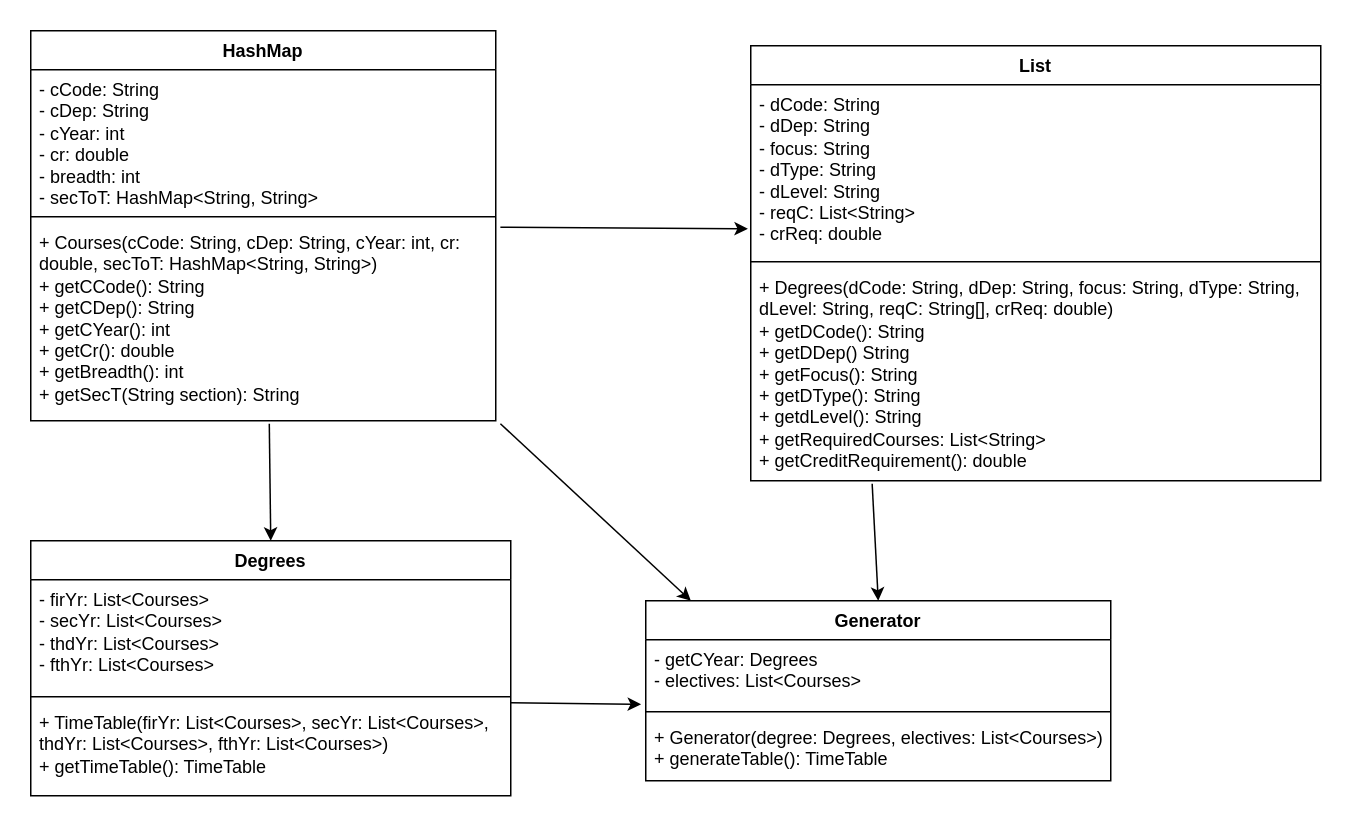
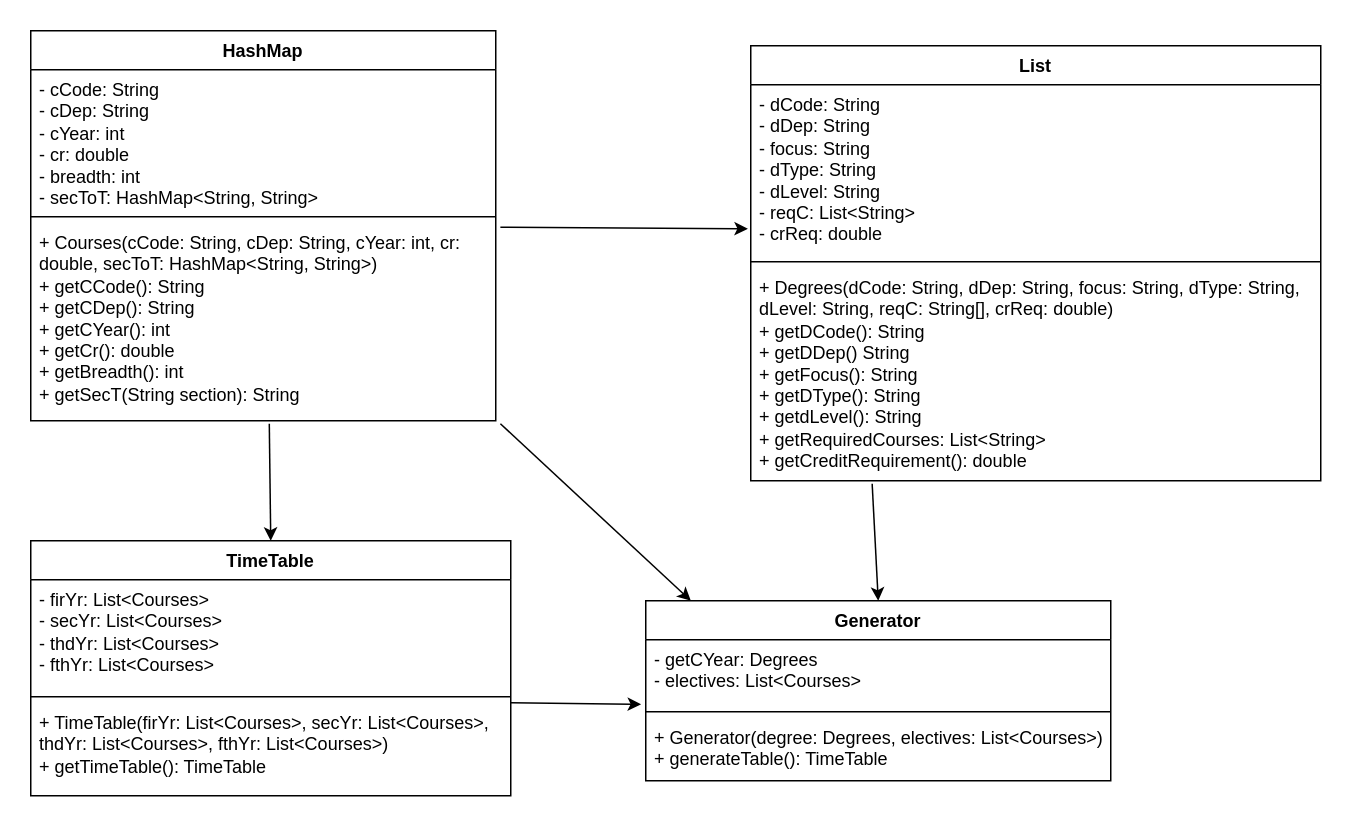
  <mxCell id="0" />
  <mxCell id="1" parent="0" />
  <mxCell id="2" value="HashMap" style="swimlane;fontStyle=1;align=center;verticalAlign=top;childLayout=stackLayout;horizontal=1;startSize=26;horizontalStack=0;resizeParent=1;resizeParentMax=0;resizeLast=0;collapsible=1;marginBottom=0;whiteSpace=wrap;html=1;" parent="1" vertex="1"><mxGeometry x="20" y="20" width="310" height="260" as="geometry" /></mxCell>
  <mxCell id="3" value="- cCode: String&lt;div&gt;- cDep: String&lt;/div&gt;&lt;div&gt;- cYear: int&lt;/div&gt;&lt;div&gt;- cr: double&lt;/div&gt;&lt;div&gt;- breadth: int&lt;/div&gt;&lt;div&gt;- secToT: HashMap&amp;lt;String, String&amp;gt;&lt;/div&gt;" style="text;strokeColor=none;fillColor=none;align=left;verticalAlign=top;spacingLeft=4;spacingRight=4;overflow=hidden;rotatable=0;points=[[0,0.5],[1,0.5]];portConstraint=eastwest;whiteSpace=wrap;html=1;" parent="2" vertex="1"><mxGeometry y="26" width="310" height="94" as="geometry" /></mxCell>
  <mxCell id="4" value="" style="line;strokeWidth=1;fillColor=none;align=left;verticalAlign=middle;spacingTop=-1;spacingLeft=3;spacingRight=3;rotatable=0;labelPosition=right;points=[];portConstraint=eastwest;strokeColor=inherit;" parent="2" vertex="1"><mxGeometry y="120" width="310" height="8" as="geometry" /></mxCell>
  <mxCell id="5" value="&lt;div&gt;+ Courses(cCode: String, cDep: String, cYear: int, cr: double, secToT: HashMap&amp;lt;String, String&amp;gt;)&lt;/div&gt;+ getCCode(): String&lt;div&gt;+ getCDep(): String&lt;/div&gt;&lt;div&gt;+ getCYear(): int&lt;/div&gt;&lt;div&gt;+ getCr(): double&lt;/div&gt;&lt;div&gt;+ getBreadth(): int&lt;/div&gt;&lt;div&gt;+ getSecT(String section): String&lt;/div&gt;" style="text;strokeColor=none;fillColor=none;align=left;verticalAlign=top;spacingLeft=4;spacingRight=4;overflow=hidden;rotatable=0;points=[[0,0.5],[1,0.5]];portConstraint=eastwest;whiteSpace=wrap;html=1;" parent="2" vertex="1"><mxGeometry y="128" width="310" height="132" as="geometry" /></mxCell>
  <mxCell id="6" value="List" style="swimlane;fontStyle=1;align=center;verticalAlign=top;childLayout=stackLayout;horizontal=1;startSize=26;horizontalStack=0;resizeParent=1;resizeParentMax=0;resizeLast=0;collapsible=1;marginBottom=0;whiteSpace=wrap;html=1;" parent="1" vertex="1"><mxGeometry x="500" y="30" width="380" height="290" as="geometry" /></mxCell>
  <mxCell id="7" value="- dCode: String&lt;div&gt;- dDep: String&lt;/div&gt;&lt;div&gt;- focus: String&lt;/div&gt;&lt;div&gt;- dType: String&lt;/div&gt;&lt;div&gt;- dLevel: String&lt;/div&gt;&lt;div&gt;- reqC: List&amp;lt;String&amp;gt;&lt;/div&gt;&lt;div&gt;- crReq: double&lt;/div&gt;&lt;div&gt;&lt;br&gt;&lt;/div&gt;" style="text;strokeColor=none;fillColor=none;align=left;verticalAlign=top;spacingLeft=4;spacingRight=4;overflow=hidden;rotatable=0;points=[[0,0.5],[1,0.5]];portConstraint=eastwest;whiteSpace=wrap;html=1;" parent="6" vertex="1"><mxGeometry y="26" width="380" height="114" as="geometry" /></mxCell>
  <mxCell id="8" value="" style="line;strokeWidth=1;fillColor=none;align=left;verticalAlign=middle;spacingTop=-1;spacingLeft=3;spacingRight=3;rotatable=0;labelPosition=right;points=[];portConstraint=eastwest;strokeColor=inherit;" parent="6" vertex="1"><mxGeometry y="140" width="380" height="8" as="geometry" /></mxCell>
  <mxCell id="9" value="&lt;div&gt;+ Degrees(dCode: String, dDep: String, focus: String, dType: String, dLevel: String, reqC: String[], crReq: double)&lt;/div&gt;+ getDCode(): String&lt;div&gt;+ getDDep() String&lt;/div&gt;&lt;div&gt;+ getFocus(): String&lt;/div&gt;&lt;div&gt;+ getDType(): String&lt;/div&gt;&lt;div&gt;+ getdLevel(): String&lt;/div&gt;&lt;div&gt;+ getRequiredCourses: List&amp;lt;String&amp;gt;&lt;/div&gt;&lt;div&gt;+ getCreditRequirement(): double&lt;/div&gt;&lt;div&gt;&lt;br&gt;&lt;/div&gt;" style="text;strokeColor=none;fillColor=none;align=left;verticalAlign=top;spacingLeft=4;spacingRight=4;overflow=hidden;rotatable=0;points=[[0,0.5],[1,0.5]];portConstraint=eastwest;whiteSpace=wrap;html=1;" parent="6" vertex="1"><mxGeometry y="148" width="380" height="142" as="geometry" /></mxCell>
  <mxCell id="10" value="Generator" style="swimlane;fontStyle=1;align=center;verticalAlign=top;childLayout=stackLayout;horizontal=1;startSize=26;horizontalStack=0;resizeParent=1;resizeParentMax=0;resizeLast=0;collapsible=1;marginBottom=0;whiteSpace=wrap;html=1;" parent="1" vertex="1"><mxGeometry x="430" y="400" width="310" height="120" as="geometry" /></mxCell>
  <mxCell id="11" value="&lt;div&gt;&lt;span style=&quot;background-color: transparent; color: light-dark(rgb(0, 0, 0), rgb(255, 255, 255));&quot;&gt;- getCYear: Degrees&lt;/span&gt;&lt;span style=&quot;background-color: transparent; color: light-dark(rgb(0, 0, 0), rgb(255, 255, 255));&quot;&gt;&amp;nbsp;&lt;/span&gt;&lt;/div&gt;&lt;div&gt;&lt;span style=&quot;background-color: transparent; color: light-dark(rgb(0, 0, 0), rgb(255, 255, 255));&quot;&gt;- electives: List&amp;lt;Courses&amp;gt;&lt;/span&gt;&lt;/div&gt;" style="text;strokeColor=none;fillColor=none;align=left;verticalAlign=top;spacingLeft=4;spacingRight=4;overflow=hidden;rotatable=0;points=[[0,0.5],[1,0.5]];portConstraint=eastwest;whiteSpace=wrap;html=1;" parent="10" vertex="1"><mxGeometry y="26" width="310" height="44" as="geometry" /></mxCell>
  <mxCell id="12" value="" style="line;strokeWidth=1;fillColor=none;align=left;verticalAlign=middle;spacingTop=-1;spacingLeft=3;spacingRight=3;rotatable=0;labelPosition=right;points=[];portConstraint=eastwest;strokeColor=inherit;" parent="10" vertex="1"><mxGeometry y="70" width="310" height="8" as="geometry" /></mxCell>
  <mxCell id="13" value="+ Generator(degree: Degrees, electives: List&amp;lt;Courses&amp;gt;)&lt;div&gt;+ generateTable(): TimeTable&lt;/div&gt;" style="text;strokeColor=none;fillColor=none;align=left;verticalAlign=top;spacingLeft=4;spacingRight=4;overflow=hidden;rotatable=0;points=[[0,0.5],[1,0.5]];portConstraint=eastwest;whiteSpace=wrap;html=1;" parent="10" vertex="1"><mxGeometry y="78" width="310" height="42" as="geometry" /></mxCell>
- <mxCell id="14" value="Degrees" style="swimlane;fontStyle=1;align=center;verticalAlign=top;childLayout=stackLayout;horizontal=1;startSize=26;horizontalStack=0;resizeParent=1;resizeParentMax=0;resizeLast=0;collapsible=1;marginBottom=0;whiteSpace=wrap;html=1;" vertex="1" parent="1"><mxGeometry x="20" y="360" width="320" height="170" as="geometry" /></mxCell>
+ <mxCell id="14" value="TimeTable" style="swimlane;fontStyle=1;align=center;verticalAlign=top;childLayout=stackLayout;horizontal=1;startSize=26;horizontalStack=0;resizeParent=1;resizeParentMax=0;resizeLast=0;collapsible=1;marginBottom=0;whiteSpace=wrap;html=1;" vertex="1" parent="1"><mxGeometry x="20" y="360" width="320" height="170" as="geometry" /></mxCell>
  <mxCell id="15" value="- firYr: List&amp;lt;Courses&amp;gt;&lt;div&gt;- secYr: List&amp;lt;Courses&amp;gt;&lt;br&gt;- thdYr: List&amp;lt;Courses&amp;gt;&lt;/div&gt;&lt;div&gt;- fthYr: List&amp;lt;Courses&amp;gt;&lt;/div&gt;" style="text;strokeColor=none;fillColor=none;align=left;verticalAlign=top;spacingLeft=4;spacingRight=4;overflow=hidden;rotatable=0;points=[[0,0.5],[1,0.5]];portConstraint=eastwest;whiteSpace=wrap;html=1;" vertex="1" parent="14"><mxGeometry y="26" width="320" height="74" as="geometry" /></mxCell>
  <mxCell id="16" value="" style="line;strokeWidth=1;fillColor=none;align=left;verticalAlign=middle;spacingTop=-1;spacingLeft=3;spacingRight=3;rotatable=0;labelPosition=right;points=[];portConstraint=eastwest;strokeColor=inherit;" vertex="1" parent="14"><mxGeometry y="100" width="320" height="8" as="geometry" /></mxCell>
  <mxCell id="17" value="+ TimeTable(firYr: List&amp;lt;Courses&amp;gt;, secYr: List&amp;lt;Courses&amp;gt;, thdYr: List&amp;lt;Courses&amp;gt;, fthYr: List&amp;lt;Courses&amp;gt;)&lt;div&gt;+ getTimeTable(): TimeTable&amp;nbsp;&lt;/div&gt;" style="text;strokeColor=none;fillColor=none;align=left;verticalAlign=top;spacingLeft=4;spacingRight=4;overflow=hidden;rotatable=0;points=[[0,0.5],[1,0.5]];portConstraint=eastwest;whiteSpace=wrap;html=1;" vertex="1" parent="14"><mxGeometry y="108" width="320" height="62" as="geometry" /></mxCell>
  <mxCell id="18" value="" style="endArrow=classic;html=1;rounded=0;entryX=0.5;entryY=0;entryDx=0;entryDy=0;exitX=0.513;exitY=1.015;exitDx=0;exitDy=0;exitPerimeter=0;" edge="1" parent="1" source="5" target="14"><mxGeometry width="50" height="50" relative="1" as="geometry"><mxPoint x="180" y="290" as="sourcePoint" /><mxPoint x="300" y="280" as="targetPoint" /></mxGeometry></mxCell>
  <mxCell id="19" value="" style="endArrow=classic;html=1;rounded=0;entryX=0.5;entryY=0;entryDx=0;entryDy=0;exitX=0.213;exitY=1.014;exitDx=0;exitDy=0;exitPerimeter=0;" edge="1" parent="1" source="9" target="10"><mxGeometry width="50" height="50" relative="1" as="geometry"><mxPoint x="450" y="340" as="sourcePoint" /><mxPoint x="500" y="290" as="targetPoint" /></mxGeometry></mxCell>
  <mxCell id="20" value="" style="endArrow=classic;html=1;rounded=0;entryX=-0.01;entryY=0.977;entryDx=0;entryDy=0;entryPerimeter=0;exitX=1;exitY=0;exitDx=0;exitDy=0;exitPerimeter=0;" edge="1" parent="1" source="17" target="11"><mxGeometry width="50" height="50" relative="1" as="geometry"><mxPoint x="450" y="340" as="sourcePoint" /><mxPoint x="500" y="290" as="targetPoint" /></mxGeometry></mxCell>
  <mxCell id="21" value="" style="endArrow=classic;html=1;rounded=0;entryX=0.097;entryY=0;entryDx=0;entryDy=0;entryPerimeter=0;exitX=1.01;exitY=1.015;exitDx=0;exitDy=0;exitPerimeter=0;" edge="1" parent="1" source="5" target="10"><mxGeometry width="50" height="50" relative="1" as="geometry"><mxPoint x="450" y="340" as="sourcePoint" /><mxPoint x="500" y="290" as="targetPoint" /></mxGeometry></mxCell>
  <mxCell id="22" value="" style="endArrow=classic;html=1;rounded=0;exitX=1.01;exitY=0.023;exitDx=0;exitDy=0;exitPerimeter=0;entryX=-0.005;entryY=0.842;entryDx=0;entryDy=0;entryPerimeter=0;" edge="1" parent="1" source="5" target="7"><mxGeometry width="50" height="50" relative="1" as="geometry"><mxPoint x="450" y="340" as="sourcePoint" /><mxPoint x="500" y="290" as="targetPoint" /></mxGeometry></mxCell>
